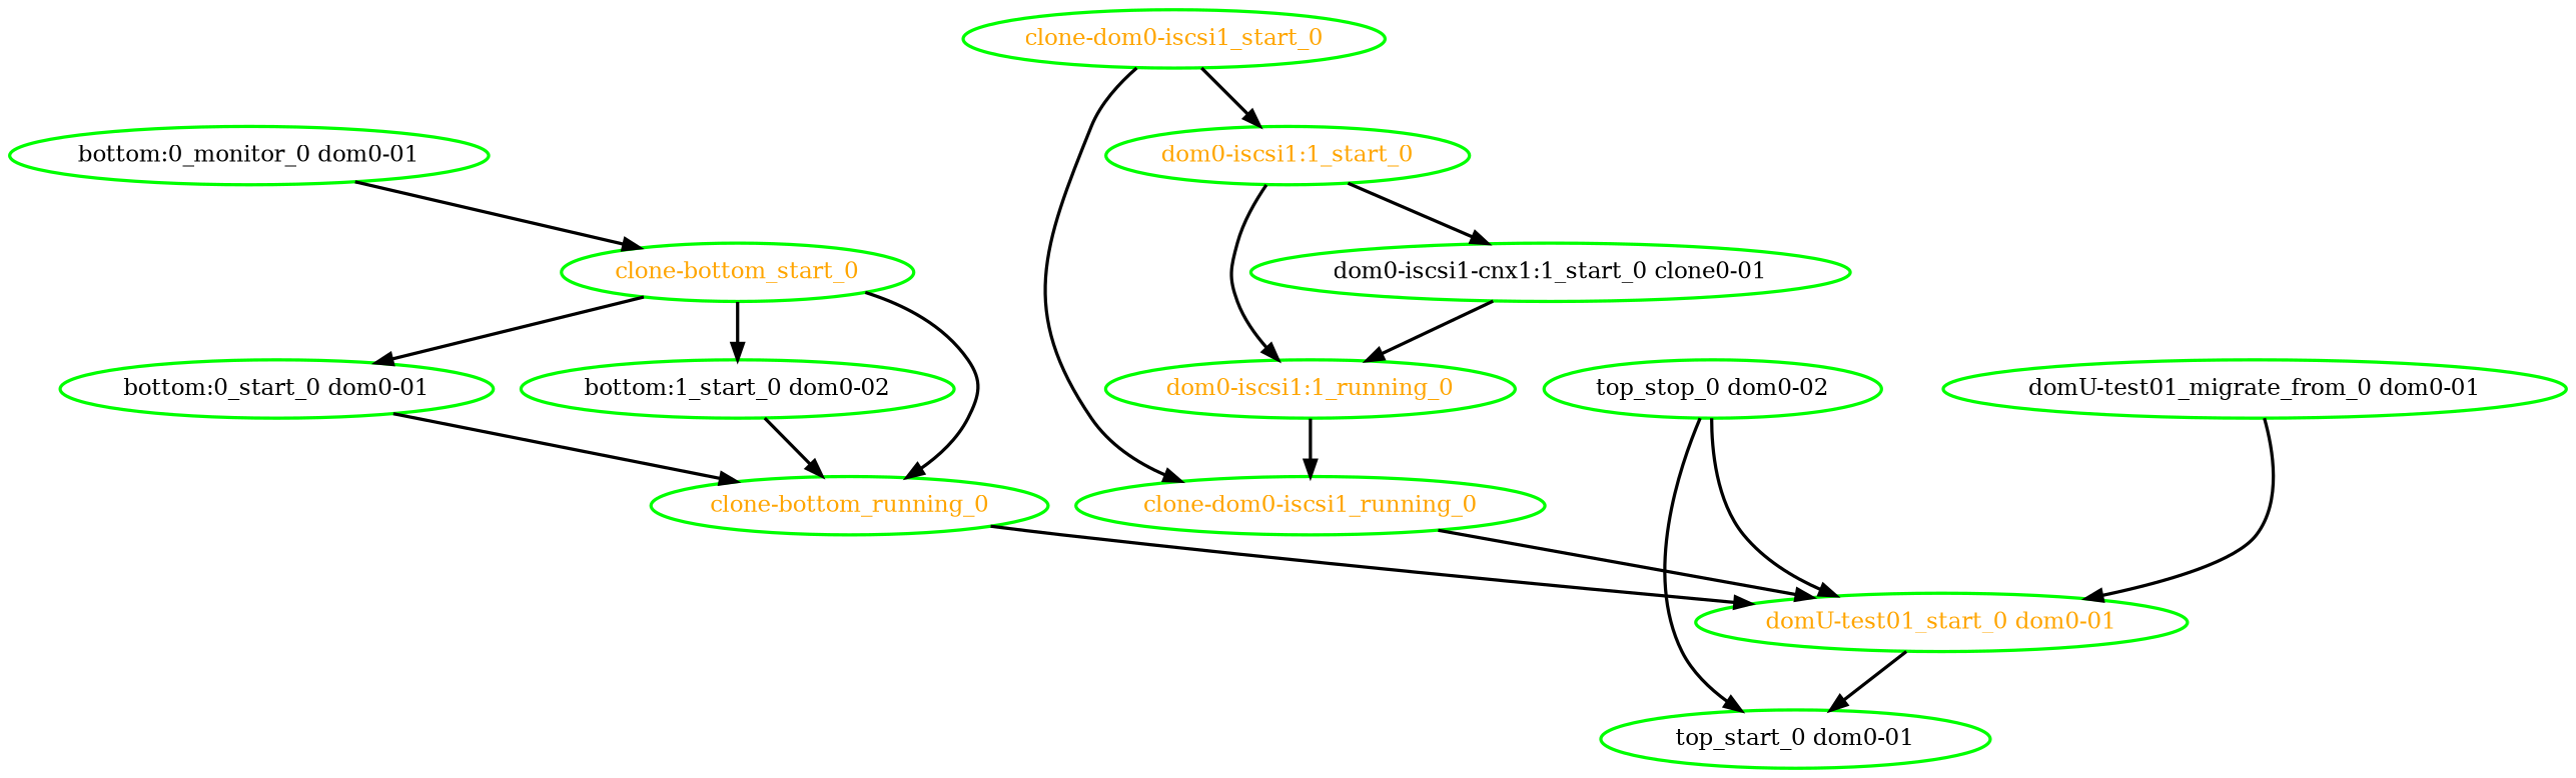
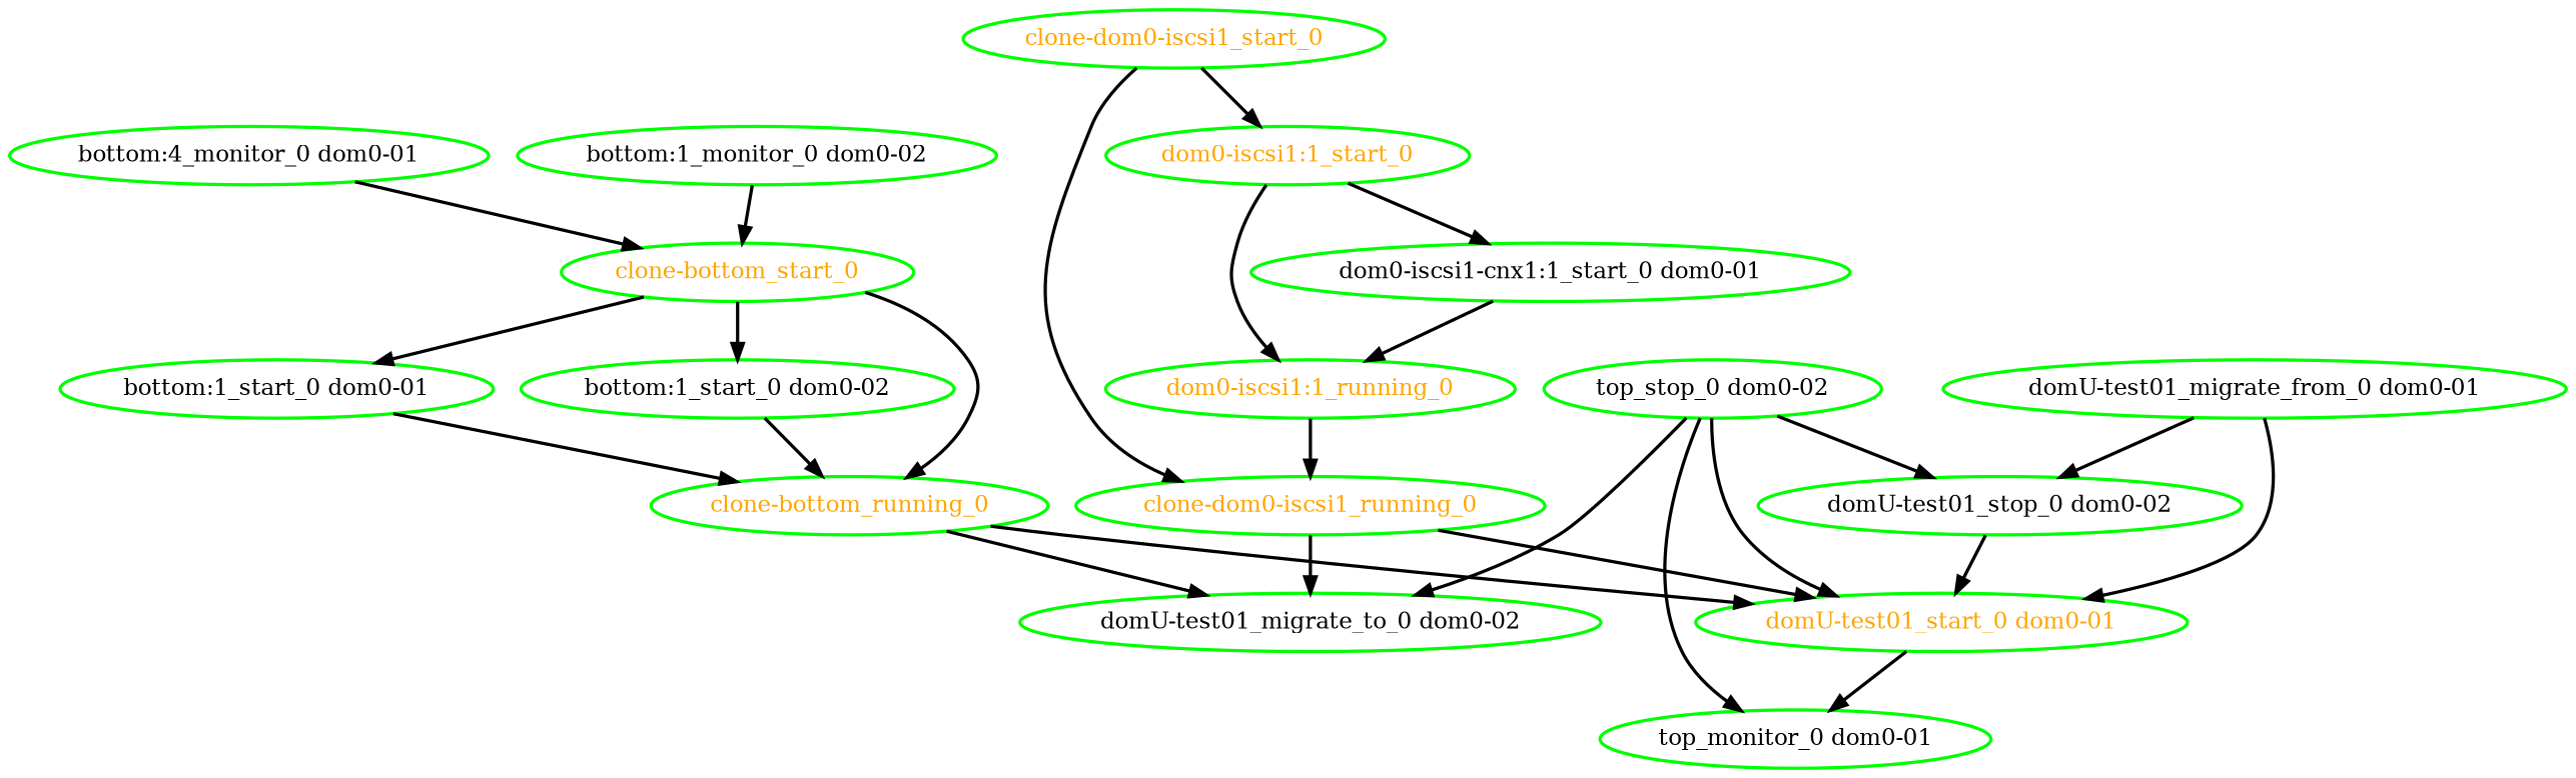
  digraph {
    fontname="DejaVu Serif"
    node [color=green fontcolor=black fontname="DejaVu Serif" style=bold]
    edge [fontname="DejaVu Serif" style=bold]
    "clone-bottom_start_0" [fontcolor=orange]
-   "bottom:0_monitor_0 dom0-01"
-   "bottom:0_start_0 dom0-01"
+   "bottom:0_monitor_0 dom0-01" [label="bottom:4_monitor_0 dom0-01"]
+   "bottom:0_start_0 dom0-01" [label="bottom:1_start_0 dom0-01"]
    "clone-bottom_running_0" [fontcolor=orange]
    "bottom:1_start_0 dom0-02"
+   "domU-test01_migrate_to_0 dom0-02"
    "domU-test01_start_0 dom0-01" [fontcolor=orange]
-   "top_start_0 dom0-01"
+   "top_start_0 dom0-01" [label="top_monitor_0 dom0-01"]
+   "bottom:1_monitor_0 dom0-02"
    "domU-test01_migrate_from_0 dom0-01"
+   "domU-test01_stop_0 dom0-02"
    "clone-dom0-iscsi1_running_0" [fontcolor=orange]
    "clone-dom0-iscsi1_start_0" [fontcolor=orange]
    "dom0-iscsi1:1_start_0" [fontcolor=orange]
-   "dom0-iscsi1-cnx1:1_start_0 dom0-01" [label="dom0-iscsi1-cnx1:1_start_0 clone0-01"]
+   "dom0-iscsi1-cnx1:1_start_0 dom0-01"
    "dom0-iscsi1:1_running_0" [fontcolor=orange]
    "top_stop_0 dom0-02"
    "clone-bottom_start_0" -> "bottom:0_start_0 dom0-01"
    "clone-bottom_start_0" -> "clone-bottom_running_0"
    "clone-bottom_start_0" -> "bottom:1_start_0 dom0-02"
    "bottom:0_monitor_0 dom0-01" -> "clone-bottom_start_0"
    "bottom:0_start_0 dom0-01" -> "clone-bottom_running_0"
+   "clone-bottom_running_0" -> "domU-test01_migrate_to_0 dom0-02"
    "clone-bottom_running_0" -> "domU-test01_start_0 dom0-01"
    "bottom:1_start_0 dom0-02" -> "clone-bottom_running_0"
    "domU-test01_start_0 dom0-01" -> "top_start_0 dom0-01"
+   "bottom:1_monitor_0 dom0-02" -> "clone-bottom_start_0"
    "domU-test01_migrate_from_0 dom0-01" -> "domU-test01_start_0 dom0-01"
+   "domU-test01_migrate_from_0 dom0-01" -> "domU-test01_stop_0 dom0-02"
+   "domU-test01_stop_0 dom0-02" -> "domU-test01_start_0 dom0-01"
+   "clone-dom0-iscsi1_running_0" -> "domU-test01_migrate_to_0 dom0-02"
    "clone-dom0-iscsi1_running_0" -> "domU-test01_start_0 dom0-01"
    "clone-dom0-iscsi1_start_0" -> "clone-dom0-iscsi1_running_0"
    "clone-dom0-iscsi1_start_0" -> "dom0-iscsi1:1_start_0"
    "dom0-iscsi1:1_start_0" -> "dom0-iscsi1-cnx1:1_start_0 dom0-01"
    "dom0-iscsi1:1_start_0" -> "dom0-iscsi1:1_running_0"
    "dom0-iscsi1-cnx1:1_start_0 dom0-01" -> "dom0-iscsi1:1_running_0"
    "dom0-iscsi1:1_running_0" -> "clone-dom0-iscsi1_running_0"
+   "top_stop_0 dom0-02" -> "domU-test01_migrate_to_0 dom0-02"
    "top_stop_0 dom0-02" -> "domU-test01_start_0 dom0-01"
    "top_stop_0 dom0-02" -> "top_start_0 dom0-01"
+   "top_stop_0 dom0-02" -> "domU-test01_stop_0 dom0-02"
  }
